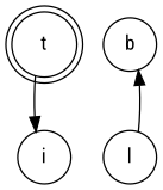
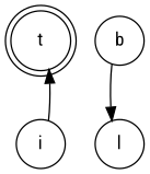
  digraph {
    fontname="Roboto Condensed"
    node [color=black fontname="Roboto Condensed" shape=circle]
    edge [fontname="Roboto Condensed"]
    t [shape=doublecircle]
    b
    l
    i
-   l -> b
-   t -> i
+   b -> l
+   i -> t
  }
